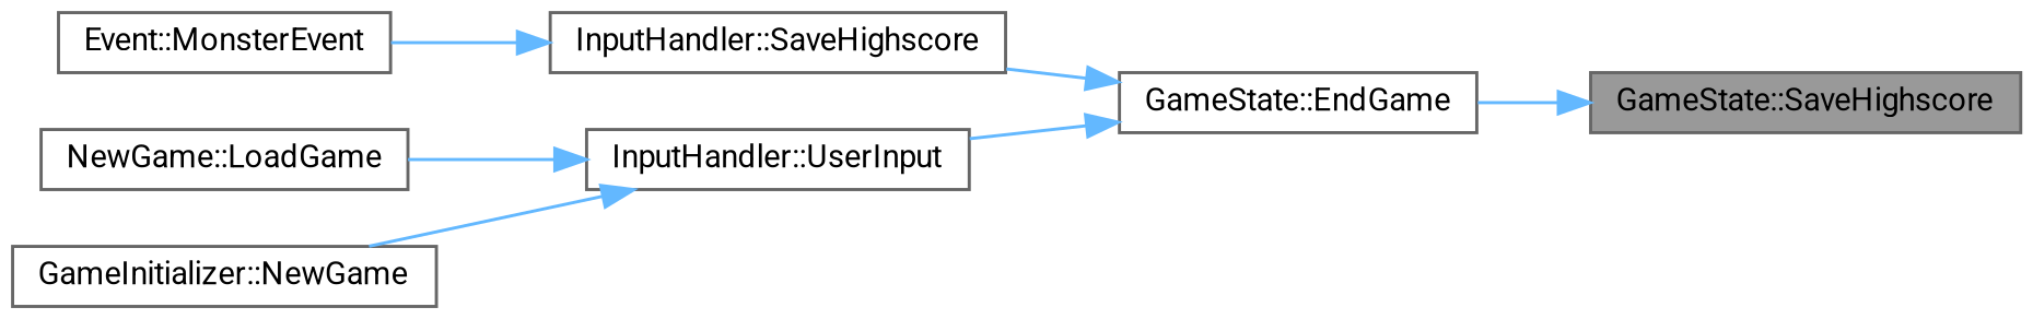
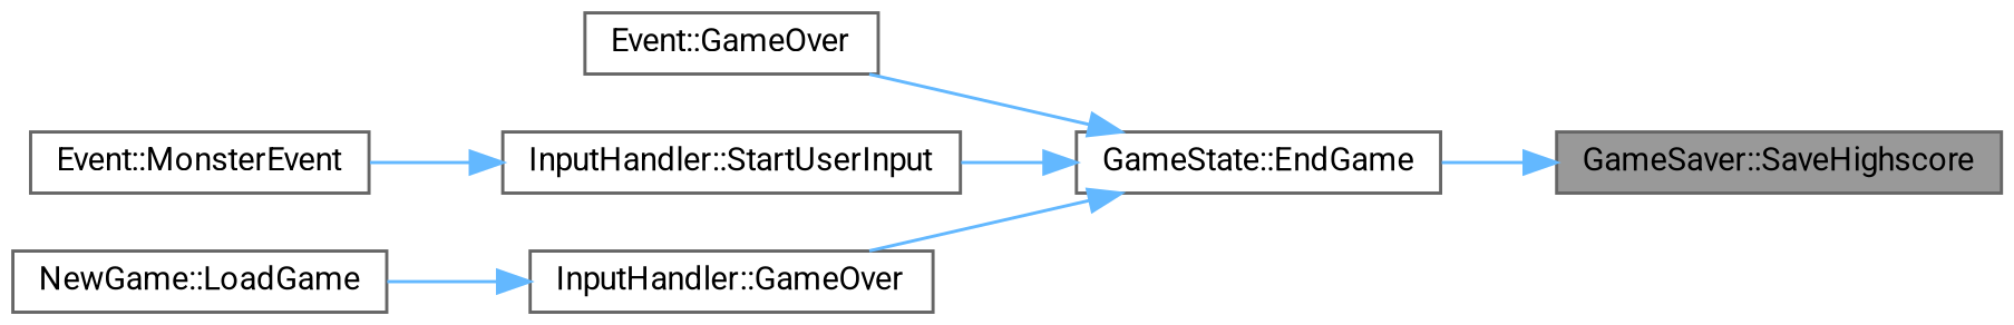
  digraph {
    fontname=Roboto
    rankdir=RL
    node [color=grey40 fillcolor=white fontname=Roboto fontsize=10 shape=box style=filled]
    edge [color=steelblue1 dir=back fontname=Roboto fontsize=10 labelfontname=Helvetica labelfontsize=10 style=solid]
-   n1 [color=gray40 fillcolor=grey60 fontcolor=black height=0.2 label="GameState::SaveHighscore" width=0.4]
+   n1 [color=gray40 fillcolor=grey60 fontcolor=black height=0.2 label="GameSaver::SaveHighscore" width=0.4]
    n2 [height=0.2 label="GameState::EndGame" width=0.4]
-   n4 [height=0.2 label="InputHandler::SaveHighscore" width=0.4]
-   n5 [height=0.2 label="InputHandler::UserInput" width=0.4]
+   n3 [height=0.2 label="Event::GameOver" width=0.4]
+   n4 [height=0.2 label="InputHandler::StartUserInput" width=0.4]
+   n5 [height=0.2 label="InputHandler::GameOver" width=0.4]
    n6 [height=0.2 label="Event::MonsterEvent" width=0.4]
    n7 [height=0.2 label="NewGame::LoadGame" width=0.4]
-   n8 [height=0.2 label="GameInitializer::NewGame" width=0.4]
    n1 -> n2
+   n2 -> n3
    n2 -> n4
    n2 -> n5
    n4 -> n6
    n5 -> n7
-   n5 -> n8
  }
